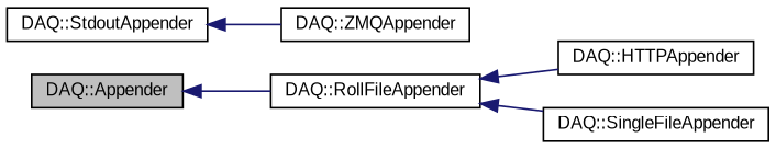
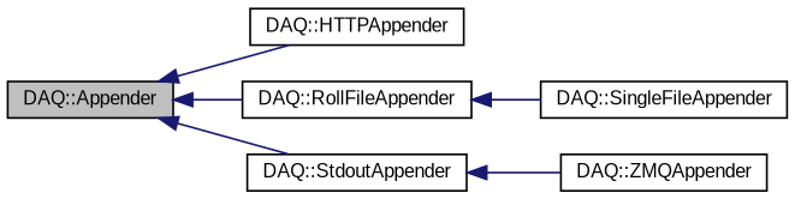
  digraph {
    fontname="Liberation Sans"
    rankdir=LR
    node [color=black fillcolor=white fontname="Liberation Sans" fontsize=10 shape=record style=filled]
    edge [color=midnightblue dir=back fontname="Liberation Sans" fontsize=10 labelfontname=Helvetica labelfontsize=10 style=solid]
    n1 [fillcolor=grey75 fontcolor=black height=0.2 label="DAQ::Appender" width=0.4]
    n2 [height=0.2 label="DAQ::HTTPAppender" width=0.4]
    n3 [height=0.2 label="DAQ::RollFileAppender" width=0.4]
    n4 [height=0.2 label="DAQ::StdoutAppender" width=0.4]
    n5 [height=0.2 label="DAQ::SingleFileAppender" width=0.4]
    n6 [height=0.2 label="DAQ::ZMQAppender" width=0.4]
-   n3 -> n2
+   n1 -> n2
    n1 -> n3
+   n1 -> n4
    n3 -> n5
    n4 -> n6
  }
